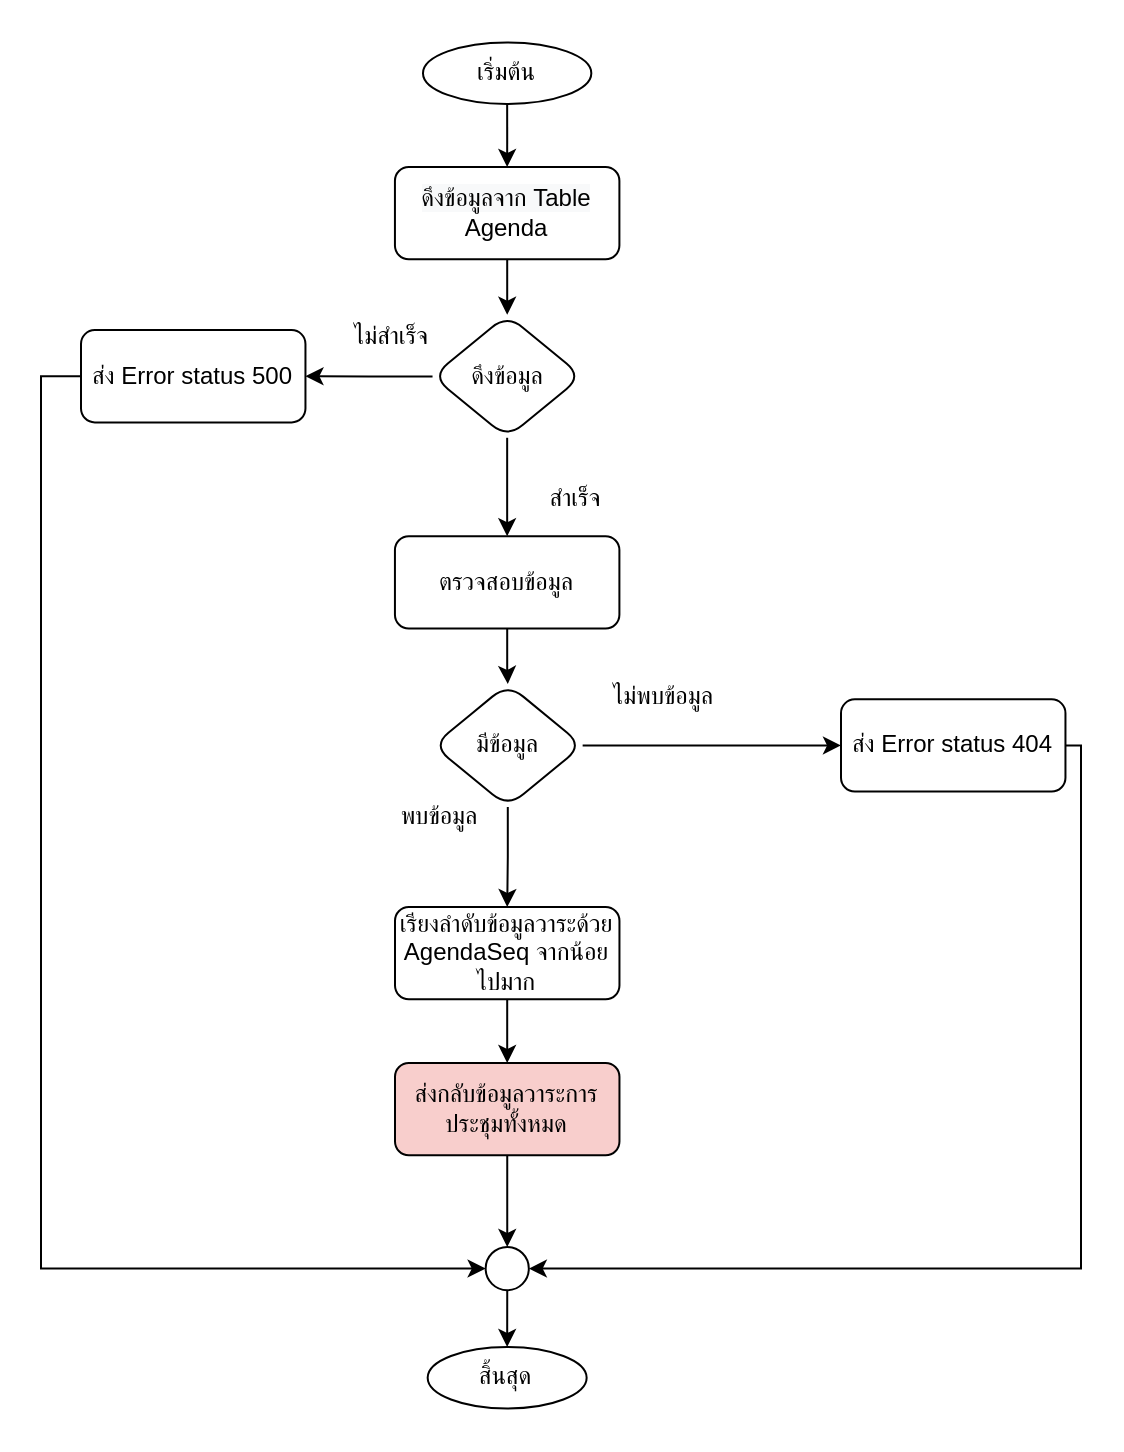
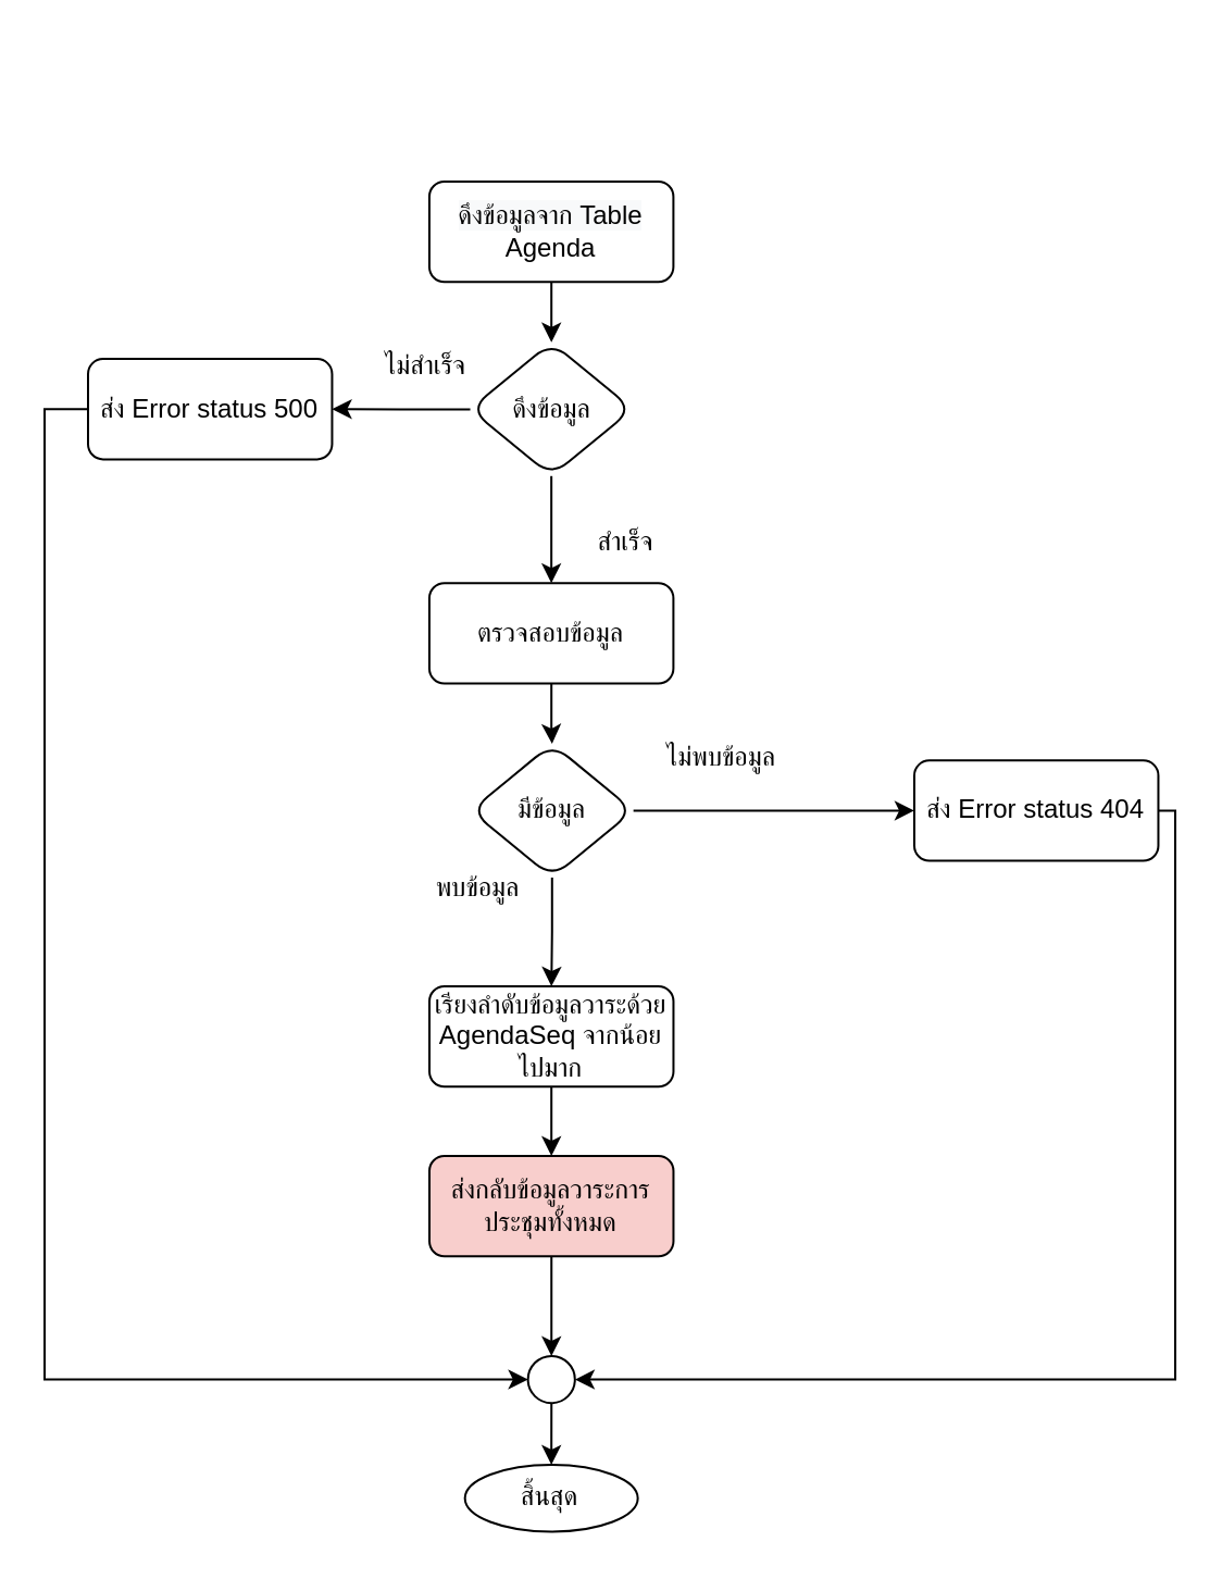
  <mxCell id="0" />
  <mxCell id="1" parent="0" />
- <mxCell id="2" value="เริ่มต้น" style="ellipse;whiteSpace=wrap;html=1;rounded=1;glass=0;strokeWidth=1;shadow=0;" parent="1" vertex="1"><mxGeometry x="210.998" y="20.692" width="84.17" height="30.769" as="geometry" /></mxCell>
  <mxCell id="3" value="&lt;span style=&quot;color: rgb(0, 0, 0); font-family: Helvetica; font-size: 12px; font-style: normal; font-variant-ligatures: normal; font-variant-caps: normal; font-weight: 400; letter-spacing: normal; orphans: 2; text-align: center; text-indent: 0px; text-transform: none; widows: 2; word-spacing: 0px; -webkit-text-stroke-width: 0px; background-color: rgb(248, 249, 250); text-decoration-thickness: initial; text-decoration-style: initial; text-decoration-color: initial; float: none; display: inline !important;&quot;&gt;ดึงข้อมูลจาก Table&lt;/span&gt;&lt;br style=&quot;color: rgb(0, 0, 0); font-family: Helvetica; font-size: 12px; font-style: normal; font-variant-ligatures: normal; font-variant-caps: normal; font-weight: 400; letter-spacing: normal; orphans: 2; text-align: center; text-indent: 0px; text-transform: none; widows: 2; word-spacing: 0px; -webkit-text-stroke-width: 0px; background-color: rgb(248, 249, 250); text-decoration-thickness: initial; text-decoration-style: initial; text-decoration-color: initial;&quot;&gt;Agenda" style="rounded=1;whiteSpace=wrap;html=1;" parent="1" vertex="1"><mxGeometry x="196.97" y="83" width="112.227" height="46.154" as="geometry" /></mxCell>
- <mxCell id="4" style="edgeStyle=orthogonalEdgeStyle;rounded=0;orthogonalLoop=1;jettySize=auto;html=1;entryX=0.5;entryY=0;entryDx=0;entryDy=0;" parent="1" source="2" target="3" edge="1"><mxGeometry relative="1" as="geometry" /></mxCell>
  <mxCell id="5" style="edgeStyle=orthogonalEdgeStyle;rounded=0;orthogonalLoop=1;jettySize=auto;html=1;entryX=1;entryY=0.5;entryDx=0;entryDy=0;endArrow=classic;endFill=1;" parent="1" source="11" target="14" edge="1"><mxGeometry relative="1" as="geometry" /></mxCell>
  <mxCell id="6" value="" style="edgeStyle=orthogonalEdgeStyle;rounded=0;orthogonalLoop=1;jettySize=auto;html=1;endArrow=classic;endFill=1;" parent="1" source="3" target="11" edge="1"><mxGeometry relative="1" as="geometry" /></mxCell>
  <mxCell id="7" value="" style="edgeStyle=orthogonalEdgeStyle;rounded=0;orthogonalLoop=1;jettySize=auto;html=1;endArrow=classic;endFill=1;" parent="1" source="9" target="19" edge="1"><mxGeometry relative="1" as="geometry" /></mxCell>
  <mxCell id="8" value="" style="group" vertex="1" connectable="0" parent="1"><mxGeometry x="196.97" y="153.004" width="163.523" height="160.769" as="geometry" /></mxCell>
  <mxCell id="9" value="ตรวจสอบข้อมูล" style="whiteSpace=wrap;html=1;rounded=1;" parent="8" vertex="1"><mxGeometry y="114.615" width="112.227" height="46.154" as="geometry" /></mxCell>
  <mxCell id="10" value="" style="edgeStyle=orthogonalEdgeStyle;rounded=0;orthogonalLoop=1;jettySize=auto;html=1;endArrow=classic;endFill=1;" parent="8" source="11" target="9" edge="1"><mxGeometry relative="1" as="geometry" /></mxCell>
  <mxCell id="11" value="ดึงข้อมูล" style="rhombus;whiteSpace=wrap;html=1;rounded=1;" parent="8" vertex="1"><mxGeometry x="18.705" y="3.846" width="74.818" height="61.538" as="geometry" /></mxCell>
  <mxCell id="12" value="ไม่สำเร็จ" style="text;html=1;align=center;verticalAlign=middle;resizable=0;points=[];autosize=1;strokeColor=none;fillColor=none;" parent="8" vertex="1"><mxGeometry x="-36.967" width="70" height="30" as="geometry" /></mxCell>
  <mxCell id="13" value="สำเร็จ" style="text;html=1;align=center;verticalAlign=middle;resizable=0;points=[];autosize=1;strokeColor=none;fillColor=none;" parent="8" vertex="1"><mxGeometry x="65.466" y="80.769" width="50" height="30" as="geometry" /></mxCell>
  <mxCell id="14" value="ส่ง Error status 500" style="whiteSpace=wrap;html=1;rounded=1;" parent="1" vertex="1"><mxGeometry x="40.002" y="164.542" width="112.227" height="46.154" as="geometry" /></mxCell>
  <mxCell id="15" style="edgeStyle=orthogonalEdgeStyle;rounded=0;orthogonalLoop=1;jettySize=auto;html=1;entryX=0;entryY=0.5;entryDx=0;entryDy=0;endArrow=classic;endFill=1;" parent="1" source="14" target="29" edge="1"><mxGeometry relative="1" as="geometry"><Array as="points"><mxPoint x="20" y="188" /><mxPoint x="20" y="633" /><mxPoint x="242" y="633" /></Array></mxGeometry></mxCell>
  <mxCell id="16" style="edgeStyle=orthogonalEdgeStyle;rounded=0;orthogonalLoop=1;jettySize=auto;html=1;entryX=1;entryY=0.5;entryDx=0;entryDy=0;endArrow=classic;endFill=1;" parent="1" source="20" target="29" edge="1"><mxGeometry relative="1" as="geometry"><Array as="points"><mxPoint x="540" y="372" /><mxPoint x="540" y="633" /><mxPoint x="264" y="633" /></Array></mxGeometry></mxCell>
  <mxCell id="17" style="edgeStyle=orthogonalEdgeStyle;rounded=0;orthogonalLoop=1;jettySize=auto;html=1;endArrow=classic;endFill=1;entryX=0.5;entryY=0;entryDx=0;entryDy=0;" parent="1" source="23" target="29" edge="1"><mxGeometry relative="1" as="geometry"><Array as="points"><mxPoint x="253" y="554.076" /><mxPoint x="253" y="623" /></Array></mxGeometry></mxCell>
  <mxCell id="18" value="ไม่พบข้อมูล" style="text;html=1;align=center;verticalAlign=middle;resizable=0;points=[];autosize=1;strokeColor=none;fillColor=none;" parent="1" vertex="1"><mxGeometry x="290.813" y="332.996" width="80" height="30" as="geometry" /></mxCell>
  <mxCell id="19" value="มีข้อมูล" style="rhombus;whiteSpace=wrap;html=1;rounded=1;" parent="1" vertex="1"><mxGeometry x="215.999" y="341.457" width="74.818" height="61.538" as="geometry" /></mxCell>
  <mxCell id="20" value="ส่ง Error status 404" style="whiteSpace=wrap;html=1;rounded=1;" parent="1" vertex="1"><mxGeometry x="420.002" y="349.149" width="112.227" height="46.154" as="geometry" /></mxCell>
  <mxCell id="21" value="" style="edgeStyle=orthogonalEdgeStyle;rounded=0;orthogonalLoop=1;jettySize=auto;html=1;endArrow=classic;endFill=1;exitX=1;exitY=0.5;exitDx=0;exitDy=0;entryX=0;entryY=0.5;entryDx=0;entryDy=0;" parent="1" source="19" target="20" edge="1"><mxGeometry relative="1" as="geometry"><Array as="points"><mxPoint x="330" y="372" /><mxPoint x="410" y="373" /></Array></mxGeometry></mxCell>
  <mxCell id="22" value="พบข้อมูล" style="text;html=1;align=center;verticalAlign=middle;resizable=0;points=[];autosize=1;strokeColor=none;fillColor=none;" parent="1" vertex="1"><mxGeometry x="184" y="392.996" width="70" height="30" as="geometry" /></mxCell>
  <mxCell id="23" value="ส่งกลับข้อมูลวาระการประชุมทั้งหมด" style="whiteSpace=wrap;html=1;rounded=1;fillColor=#f8cecc;" parent="1" vertex="1"><mxGeometry x="197.003" y="530.999" width="112.227" height="46.154" as="geometry" /></mxCell>
  <mxCell id="24" style="edgeStyle=orthogonalEdgeStyle;rounded=0;orthogonalLoop=1;jettySize=auto;html=1;" parent="1" source="25" target="23" edge="1"><mxGeometry relative="1" as="geometry" /></mxCell>
  <mxCell id="25" value="เรียงลำดับข้อมูลวาระด้วย AgendaSeq จากน้อยไปมาก" style="whiteSpace=wrap;html=1;rounded=1;" parent="1" vertex="1"><mxGeometry x="197.003" y="452.999" width="112.227" height="46.154" as="geometry" /></mxCell>
  <mxCell id="26" style="edgeStyle=orthogonalEdgeStyle;rounded=0;orthogonalLoop=1;jettySize=auto;html=1;entryX=0.5;entryY=0;entryDx=0;entryDy=0;" parent="1" source="19" target="25" edge="1"><mxGeometry relative="1" as="geometry"><Array as="points"><mxPoint x="253" y="428" /><mxPoint x="253" y="428" /></Array></mxGeometry></mxCell>
  <mxCell id="27" value="สิ้นสุด" style="ellipse;whiteSpace=wrap;html=1;rounded=1;glass=0;strokeWidth=1;shadow=0;" parent="1" vertex="1"><mxGeometry x="213.336" y="673" width="79.494" height="30.769" as="geometry" /></mxCell>
  <mxCell id="28" value="" style="edgeStyle=orthogonalEdgeStyle;rounded=0;orthogonalLoop=1;jettySize=auto;html=1;endArrow=classic;endFill=1;" parent="1" source="29" target="27" edge="1"><mxGeometry relative="1" as="geometry" /></mxCell>
  <mxCell id="29" value="" style="ellipse;whiteSpace=wrap;html=1;aspect=fixed;" parent="1" vertex="1"><mxGeometry x="242.327" y="622.996" width="21.582" height="21.582" as="geometry" /></mxCell>
